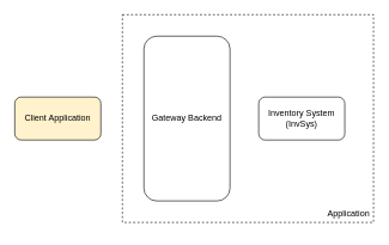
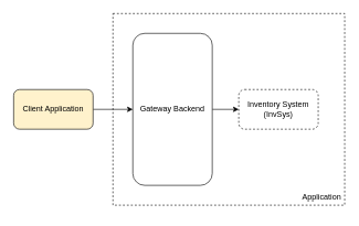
  <mxCell id="0" />
  <mxCell id="1" parent="0" />
  <mxCell id="2" value="" style="rounded=1;whiteSpace=wrap;html=1;fillColor=none;dashed=1;arcSize=0;glass=0;shadow=0;" vertex="1" parent="1"><mxGeometry x="170" y="20" width="350" height="290" as="geometry" /></mxCell>
+ <mxCell id="3" value="" style="edgeStyle=orthogonalEdgeStyle;rounded=0;orthogonalLoop=1;jettySize=auto;html=1;entryX=0;entryY=0.5;entryDx=0;entryDy=0;" edge="1" parent="1" source="4" target="5"><mxGeometry relative="1" as="geometry"><mxPoint x="400" y="165" as="targetPoint" /></mxGeometry></mxCell>
  <mxCell id="4" value="Gateway Backend" style="rounded=1;whiteSpace=wrap;html=1;" vertex="1" parent="1"><mxGeometry x="200" y="50" width="120" height="230" as="geometry" /></mxCell>
- <mxCell id="5" value="Inventory System (InvSys)" style="rounded=1;whiteSpace=wrap;html=1;" vertex="1" parent="1"><mxGeometry x="360" y="135" width="120" height="60" as="geometry" /></mxCell>
+ <mxCell id="5" value="Inventory System (InvSys)" style="rounded=1;whiteSpace=wrap;html=1;dashed=1;" vertex="1" parent="1"><mxGeometry x="360" y="135" width="120" height="60" as="geometry" /></mxCell>
+ <mxCell id="6" value="" style="edgeStyle=orthogonalEdgeStyle;rounded=0;orthogonalLoop=1;jettySize=auto;html=1;" edge="1" parent="1" source="7" target="4"><mxGeometry relative="1" as="geometry" /></mxCell>
  <mxCell id="7" value="Client Application" style="rounded=1;whiteSpace=wrap;html=1;fillColor=#fff2cc;" vertex="1" parent="1"><mxGeometry x="20" y="135" width="120" height="60" as="geometry" /></mxCell>
  <mxCell id="8" value="&lt;div&gt;Application&lt;/div&gt;&lt;div&gt;&lt;br&gt;&lt;/div&gt;" style="text;html=1;align=center;verticalAlign=middle;resizable=0;points=[];autosize=1;" vertex="1" parent="1"><mxGeometry x="450" y="290" width="70" height="30" as="geometry" /></mxCell>
